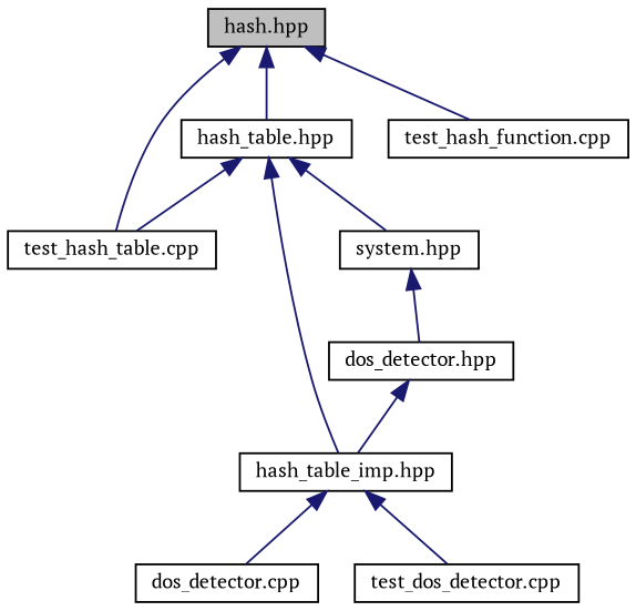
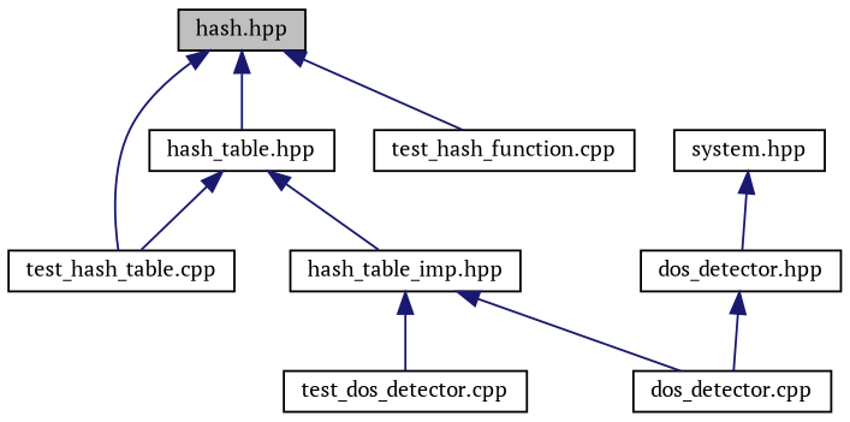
  digraph {
    fontname="PT Serif"
    node [color=black fillcolor=white fontname="PT Serif" fontsize=10 shape=record style=filled]
    edge [color=midnightblue dir=back fontname="PT Serif" fontsize=10 labelfontname=Helvetica labelfontsize=10 style=solid]
    n1 [fillcolor=grey75 fontcolor=black height=0.2 label="hash.hpp" width=0.4]
    n2 [height=0.2 label="hash_table.hpp" width=0.4]
    n3 [height=0.2 label="test_hash_table.cpp" width=0.4]
    n4 [height=0.2 label="test_hash_function.cpp" width=0.4]
    n5 [height=0.2 label="hash_table_imp.hpp" width=0.4]
    n6 [height=0.2 label="system.hpp" width=0.4]
    n7 [height=0.2 label="dos_detector.cpp" width=0.4]
    n8 [height=0.2 label="test_dos_detector.cpp" width=0.4]
    n9 [height=0.2 label="dos_detector.hpp" width=0.4]
    n1 -> n2
    n1 -> n3
    n1 -> n4
    n2 -> n3
    n2 -> n5
-   n2 -> n6
    n5 -> n7
    n5 -> n8
    n6 -> n9
-   n9 -> n5
+   n9 -> n7
  }
